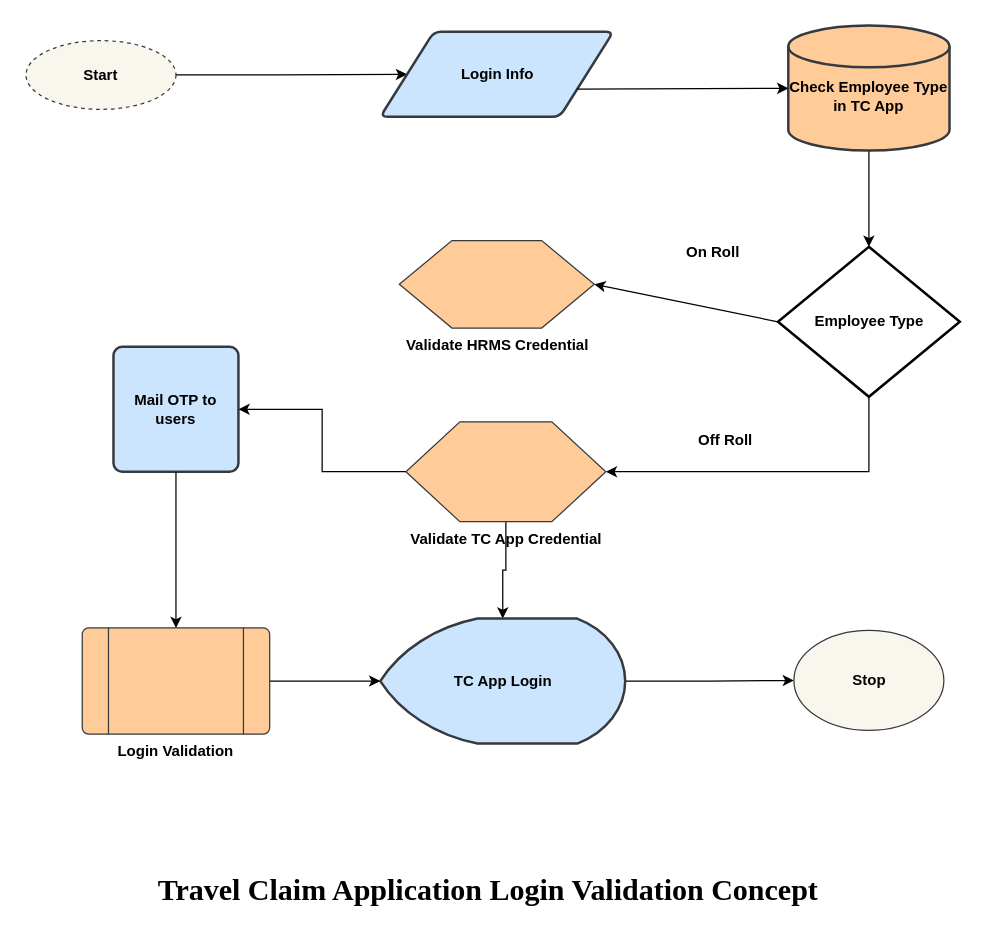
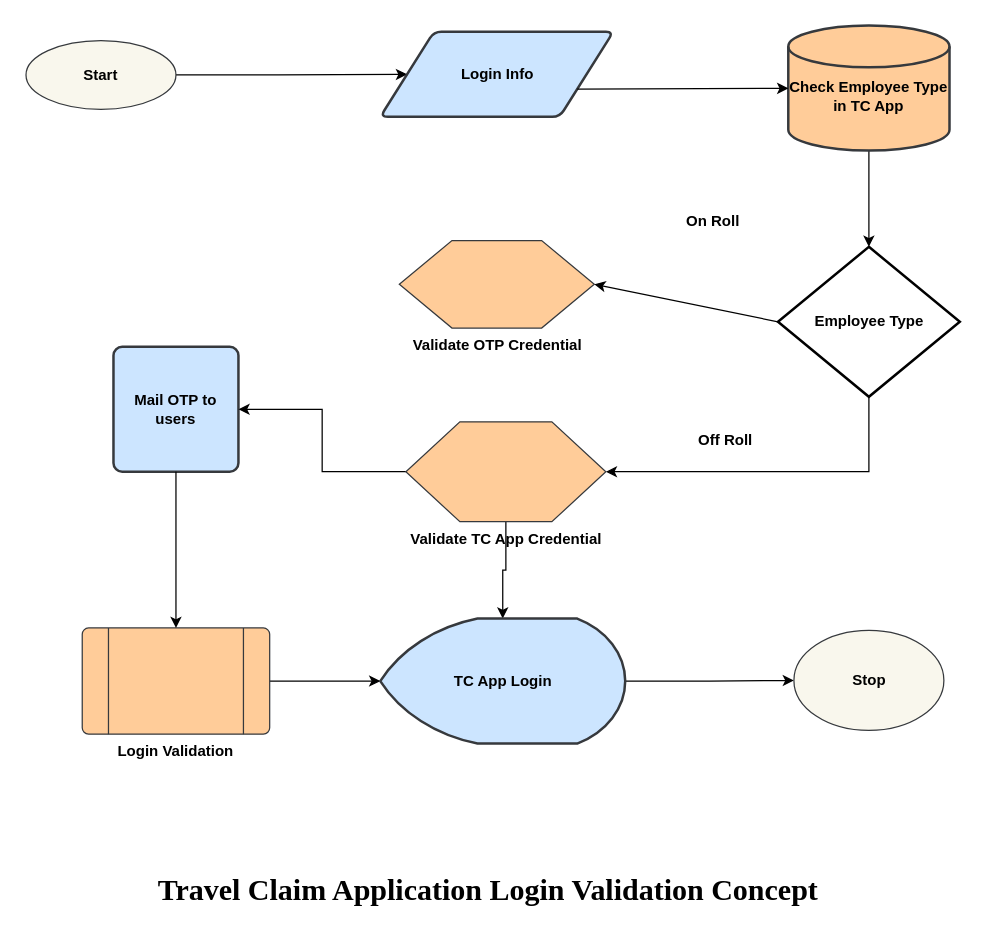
  <mxCell id="0" />
  <mxCell id="1" parent="0" />
  <mxCell id="2" style="edgeStyle=orthogonalEdgeStyle;rounded=0;orthogonalLoop=1;jettySize=auto;html=1;exitX=1;exitY=0.5;exitDx=0;exitDy=0;entryX=0;entryY=0.5;entryDx=0;entryDy=0;" parent="1" source="3" target="6" edge="1"><mxGeometry relative="1" as="geometry" /></mxCell>
- <mxCell id="3" value="Start" style="ellipse;whiteSpace=wrap;html=1;fillColor=#f9f7ed;strokeColor=#36393d;fontStyle=1;dashed=1;" parent="1" vertex="1"><mxGeometry x="20" y="32" width="120" height="55" as="geometry" /></mxCell>
+ <mxCell id="3" value="Start" style="ellipse;whiteSpace=wrap;html=1;fillColor=#f9f7ed;strokeColor=#36393d;fontStyle=1" parent="1" vertex="1"><mxGeometry x="20" y="32" width="120" height="55" as="geometry" /></mxCell>
  <mxCell id="4" style="edgeStyle=orthogonalEdgeStyle;rounded=0;orthogonalLoop=1;jettySize=auto;html=1;exitX=0.5;exitY=1;exitDx=0;exitDy=0;exitPerimeter=0;entryX=1;entryY=0.5;entryDx=0;entryDy=0;" parent="1" source="5" target="13" edge="1"><mxGeometry relative="1" as="geometry" /></mxCell>
  <mxCell id="5" value="Employee Type" style="strokeWidth=2;html=1;shape=mxgraph.flowchart.decision;whiteSpace=wrap;fontStyle=1" parent="1" vertex="1"><mxGeometry x="621.75" y="197" width="145.5" height="120" as="geometry" /></mxCell>
  <mxCell id="6" value="Login Info" style="shape=parallelogram;html=1;strokeWidth=2;perimeter=parallelogramPerimeter;whiteSpace=wrap;rounded=1;arcSize=12;size=0.23;fillColor=#cce5ff;strokeColor=#36393d;fontStyle=1" parent="1" vertex="1"><mxGeometry x="303.5" y="25" width="186.5" height="68" as="geometry" /></mxCell>
  <mxCell id="7" style="edgeStyle=orthogonalEdgeStyle;rounded=0;orthogonalLoop=1;jettySize=auto;html=1;exitX=0.5;exitY=1;exitDx=0;exitDy=0;exitPerimeter=0;entryX=0.5;entryY=0;entryDx=0;entryDy=0;entryPerimeter=0;" parent="1" source="8" target="5" edge="1"><mxGeometry relative="1" as="geometry" /></mxCell>
  <mxCell id="8" value="&lt;br&gt;Check Employee Type in TC App" style="strokeWidth=2;html=1;shape=mxgraph.flowchart.database;whiteSpace=wrap;fillColor=#ffcc99;strokeColor=#36393d;fontStyle=1" parent="1" vertex="1"><mxGeometry x="630" y="20" width="129" height="100" as="geometry" /></mxCell>
- <mxCell id="9" value="Validate HRMS Credential" style="verticalLabelPosition=bottom;verticalAlign=top;html=1;shape=hexagon;perimeter=hexagonPerimeter2;arcSize=6;size=0.27;fillColor=#ffcc99;strokeColor=#36393d;fontStyle=1" parent="1" vertex="1"><mxGeometry x="318.75" y="192" width="156" height="70" as="geometry" /></mxCell>
+ <mxCell id="9" value="Validate OTP Credential" style="verticalLabelPosition=bottom;verticalAlign=top;html=1;shape=hexagon;perimeter=hexagonPerimeter2;arcSize=6;size=0.27;fillColor=#ffcc99;strokeColor=#36393d;fontStyle=1" parent="1" vertex="1"><mxGeometry x="318.75" y="192" width="156" height="70" as="geometry" /></mxCell>
  <mxCell id="10" value="Mail OTP to users" style="rounded=1;whiteSpace=wrap;html=1;absoluteArcSize=1;arcSize=14;strokeWidth=2;fillColor=#cce5ff;strokeColor=#36393d;fontStyle=1" parent="1" vertex="1"><mxGeometry x="90" y="277" width="100" height="100" as="geometry" /></mxCell>
  <mxCell id="11" style="edgeStyle=orthogonalEdgeStyle;rounded=0;orthogonalLoop=1;jettySize=auto;html=1;exitX=0;exitY=0.5;exitDx=0;exitDy=0;entryX=1;entryY=0.5;entryDx=0;entryDy=0;" parent="1" source="13" target="10" edge="1"><mxGeometry relative="1" as="geometry" /></mxCell>
  <mxCell id="12" value="" style="edgeStyle=orthogonalEdgeStyle;rounded=0;orthogonalLoop=1;jettySize=auto;html=1;fontFamily=Times New Roman;fontSize=24;" edge="1" parent="1" source="13" target="17"><mxGeometry relative="1" as="geometry" /></mxCell>
  <mxCell id="13" value="Validate TC App Credential" style="verticalLabelPosition=bottom;verticalAlign=top;html=1;shape=hexagon;perimeter=hexagonPerimeter2;arcSize=6;size=0.27;fillColor=#ffcc99;strokeColor=#36393d;fontStyle=1" parent="1" vertex="1"><mxGeometry x="324" y="337" width="160" height="80" as="geometry" /></mxCell>
  <mxCell id="14" style="edgeStyle=orthogonalEdgeStyle;rounded=0;orthogonalLoop=1;jettySize=auto;html=1;exitX=1;exitY=0.5;exitDx=0;exitDy=0;entryX=0;entryY=0.5;entryDx=0;entryDy=0;entryPerimeter=0;" parent="1" source="15" target="17" edge="1"><mxGeometry relative="1" as="geometry" /></mxCell>
  <mxCell id="15" value="Login Validation" style="verticalLabelPosition=bottom;verticalAlign=top;html=1;shape=process;whiteSpace=wrap;rounded=1;size=0.14;arcSize=6;fillColor=#ffcc99;strokeColor=#36393d;fontStyle=1" parent="1" vertex="1"><mxGeometry x="65" y="502" width="150" height="85" as="geometry" /></mxCell>
  <mxCell id="16" style="edgeStyle=orthogonalEdgeStyle;rounded=0;orthogonalLoop=1;jettySize=auto;html=1;exitX=1;exitY=0.5;exitDx=0;exitDy=0;exitPerimeter=0;" parent="1" source="17" target="18" edge="1"><mxGeometry relative="1" as="geometry" /></mxCell>
  <mxCell id="17" value="TC App Login" style="strokeWidth=2;html=1;shape=mxgraph.flowchart.display;whiteSpace=wrap;fillColor=#cce5ff;strokeColor=#36393d;fontStyle=1" parent="1" vertex="1"><mxGeometry x="303.5" y="494.5" width="196" height="100" as="geometry" /></mxCell>
  <mxCell id="18" value="Stop" style="ellipse;whiteSpace=wrap;html=1;fillColor=#f9f7ed;strokeColor=#36393d;fontStyle=1" parent="1" vertex="1"><mxGeometry x="634.5" y="504" width="120" height="80" as="geometry" /></mxCell>
  <mxCell id="19" value="" style="endArrow=classic;html=1;rounded=0;exitX=1;exitY=0.75;exitDx=0;exitDy=0;" parent="1" source="6" target="8" edge="1"><mxGeometry width="50" height="50" relative="1" as="geometry"><mxPoint x="550" y="187" as="sourcePoint" /><mxPoint x="600" y="137" as="targetPoint" /></mxGeometry></mxCell>
  <mxCell id="20" value="" style="endArrow=classic;html=1;rounded=0;exitX=0;exitY=0.5;exitDx=0;exitDy=0;exitPerimeter=0;entryX=1;entryY=0.5;entryDx=0;entryDy=0;" parent="1" source="5" target="9" edge="1"><mxGeometry width="50" height="50" relative="1" as="geometry"><mxPoint x="380" y="227" as="sourcePoint" /><mxPoint x="430" y="177" as="targetPoint" /></mxGeometry></mxCell>
  <mxCell id="21" value="" style="endArrow=classic;html=1;rounded=0;exitX=0.5;exitY=1;exitDx=0;exitDy=0;entryX=0.5;entryY=0;entryDx=0;entryDy=0;" parent="1" source="10" target="15" edge="1"><mxGeometry width="50" height="50" relative="1" as="geometry"><mxPoint x="380" y="437" as="sourcePoint" /><mxPoint x="140" y="497" as="targetPoint" /></mxGeometry></mxCell>
- <mxCell id="22" value="On Roll" style="text;html=1;strokeColor=none;fillColor=none;align=center;verticalAlign=middle;whiteSpace=wrap;rounded=0;fontStyle=1" parent="1" vertex="1"><mxGeometry x="540" y="187" width="60" height="30" as="geometry" /></mxCell>
+ <mxCell id="22" value="On Roll" style="text;html=1;strokeColor=none;fillColor=none;align=center;verticalAlign=middle;whiteSpace=wrap;rounded=0;fontStyle=1" parent="1" vertex="1"><mxGeometry x="540" y="162" width="60" height="30" as="geometry" /></mxCell>
  <mxCell id="23" value="Off Roll" style="text;html=1;strokeColor=none;fillColor=none;align=center;verticalAlign=middle;whiteSpace=wrap;rounded=0;fontStyle=1" parent="1" vertex="1"><mxGeometry x="550" y="337" width="60" height="30" as="geometry" /></mxCell>
  <mxCell id="24" value="Travel Claim Application Login Validation Concept" style="text;html=1;strokeColor=none;fillColor=none;align=center;verticalAlign=middle;whiteSpace=wrap;rounded=0;fontStyle=1;fontSize=24;fontFamily=Times New Roman;labelBackgroundColor=none;labelBorderColor=none;" parent="1" vertex="1"><mxGeometry x="70" y="697" width="640" height="30" as="geometry" /></mxCell>
